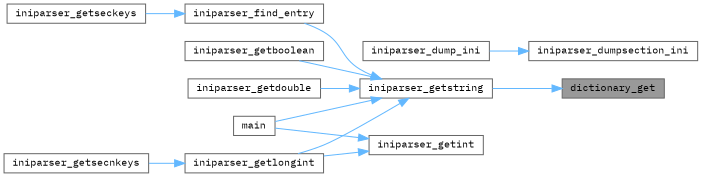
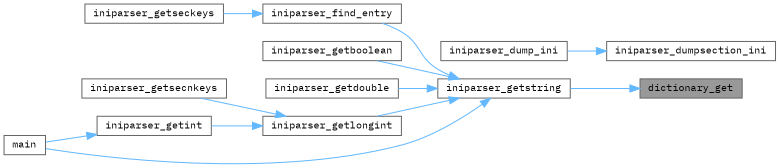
  digraph {
    fontname="IBM Plex Mono"
    rankdir=RL
    node [color=grey40 fillcolor=white fontname="IBM Plex Mono" fontsize=10 shape=box style=filled]
    edge [color=steelblue1 dir=back fontname="IBM Plex Mono" fontsize=10 labelfontname=Helvetica labelfontsize=10 style=solid]
    n1 [color=gray40 fillcolor=grey60 fontcolor=black height=0.2 label=dictionary_get width=0.4]
    n2 [height=0.2 label=iniparser_getstring width=0.4]
    n3 [height=0.2 label=iniparser_find_entry width=0.4]
    n4 [height=0.2 label=iniparser_getboolean width=0.4]
    n5 [height=0.2 label=iniparser_getdouble width=0.4]
    n6 [height=0.2 label=iniparser_getlongint width=0.4]
    n7 [height=0.2 label=main width=0.4]
    n8 [height=0.2 label=iniparser_getseckeys width=0.4]
    n9 [height=0.2 label=iniparser_getsecnkeys width=0.4]
    n10 [height=0.2 label=iniparser_getint width=0.4]
    n11 [height=0.2 label=iniparser_dumpsection_ini width=0.4]
    n12 [height=0.2 label=iniparser_dump_ini width=0.4]
    n1 -> n2
    n2 -> n3
    n2 -> n4
    n2 -> n5
    n2 -> n6
    n2 -> n7
    n3 -> n8
    n6 -> n9
-   n10 -> n6
+   n6 -> n10
    n10 -> n7
    n11 -> n12
  }
